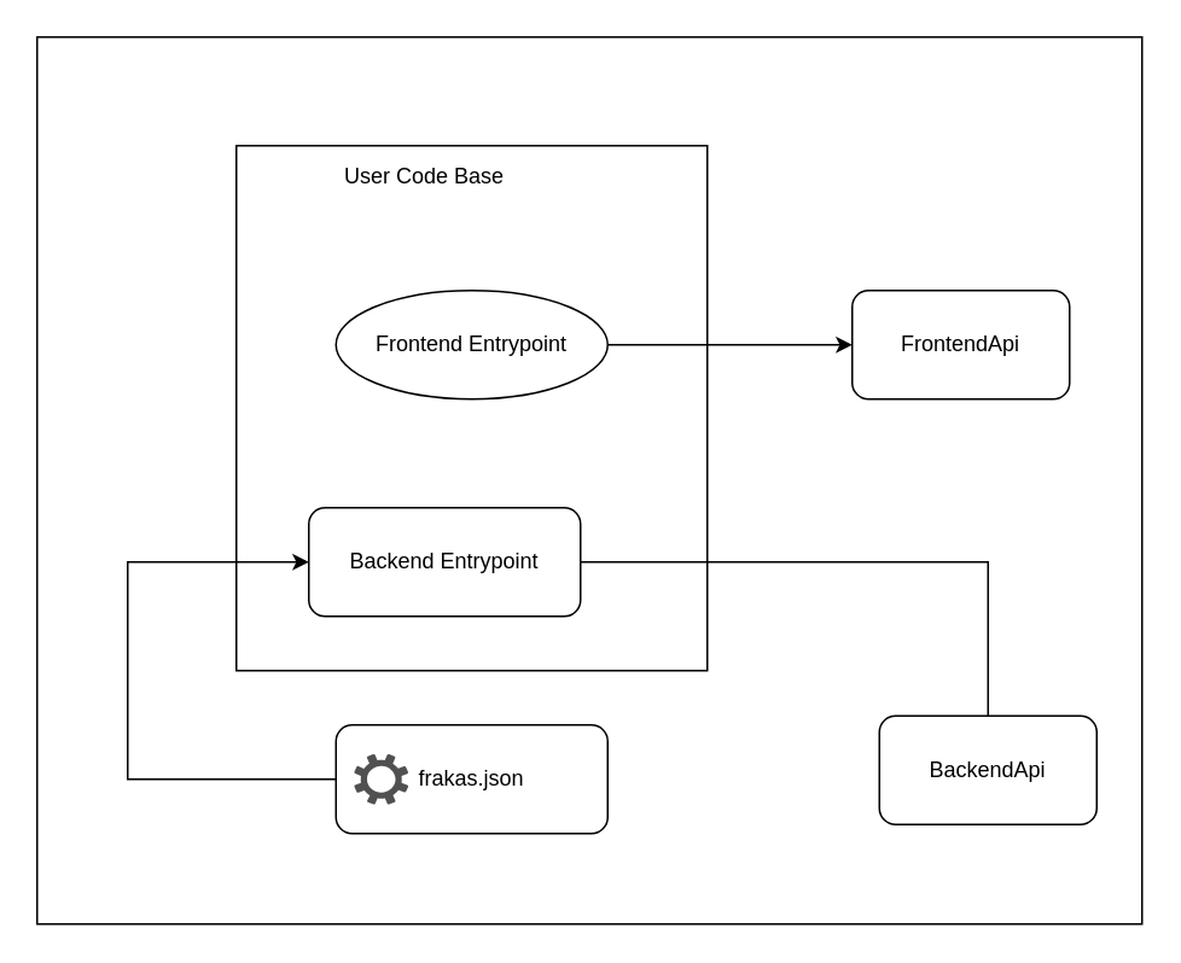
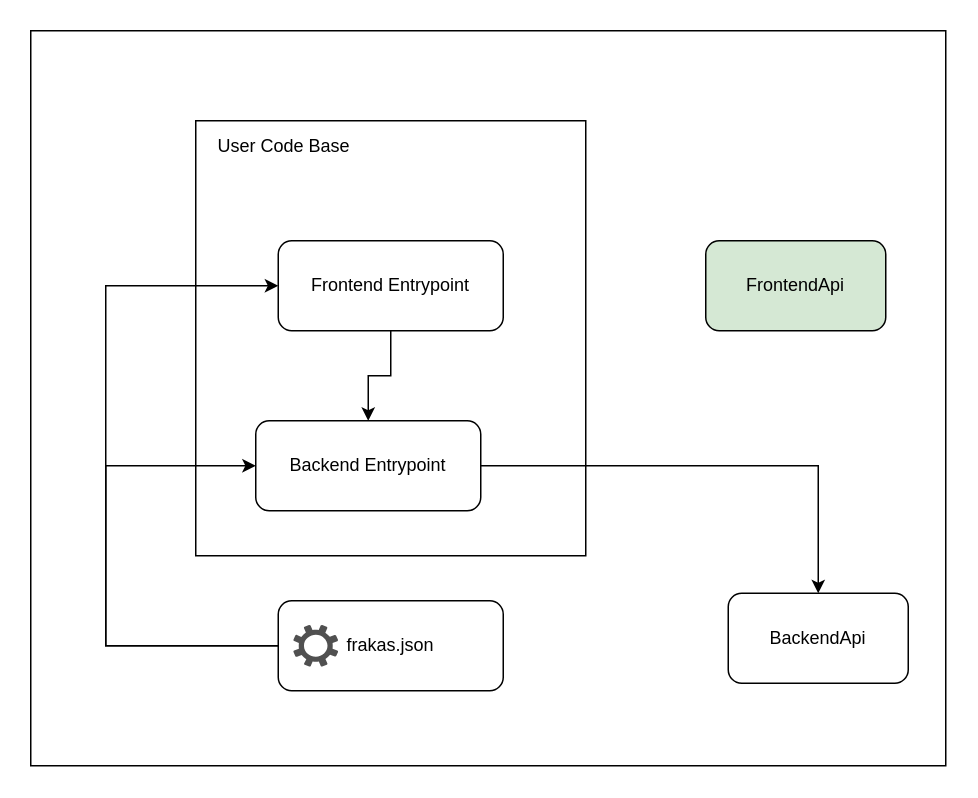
  <mxCell id="0" />
  <mxCell id="1" parent="0" />
  <mxCell id="2" value="" style="rounded=0;whiteSpace=wrap;html=1;" vertex="1" parent="1"><mxGeometry x="20" y="20" width="610" height="490" as="geometry" /></mxCell>
  <mxCell id="3" value="" style="rounded=0;whiteSpace=wrap;html=1;" parent="1" vertex="1"><mxGeometry x="130" y="80" width="260" height="290" as="geometry" /></mxCell>
- <mxCell id="4" value="FrontendApi" style="rounded=1;whiteSpace=wrap;html=1;" parent="1" vertex="1"><mxGeometry x="470" y="160" width="120" height="60" as="geometry" /></mxCell>
- <mxCell id="5" value="User Code Base" style="text;html=1;strokeColor=none;fillColor=none;spacing=5;spacingTop=-20;whiteSpace=wrap;overflow=hidden;rounded=0;" parent="1" vertex="1"><mxGeometry x="185" y="100" width="120" height="30" as="geometry" /></mxCell>
- <mxCell id="6" style="edgeStyle=orthogonalEdgeStyle;rounded=0;orthogonalLoop=1;jettySize=auto;html=1;entryX=0;entryY=0.5;entryDx=0;entryDy=0;" parent="1" source="7" target="4" edge="1"><mxGeometry relative="1" as="geometry" /></mxCell>
- <mxCell id="7" value="Frontend Entrypoint" style="ellipse;whiteSpace=wrap;html=1;" parent="1" vertex="1"><mxGeometry x="185" y="160" width="150" height="60" as="geometry" /></mxCell>
+ <mxCell id="4" value="FrontendApi" style="rounded=1;whiteSpace=wrap;html=1;fillColor=#d5e8d4;" parent="1" vertex="1"><mxGeometry x="470" y="160" width="120" height="60" as="geometry" /></mxCell>
+ <mxCell id="5" value="User Code Base" style="text;html=1;strokeColor=none;fillColor=none;spacing=5;spacingTop=-20;whiteSpace=wrap;overflow=hidden;rounded=0;" parent="1" vertex="1"><mxGeometry x="140" y="100" width="120" height="30" as="geometry" /></mxCell>
+ <mxCell id="6" style="edgeStyle=orthogonalEdgeStyle;rounded=0;orthogonalLoop=1;jettySize=auto;html=1;" parent="1" source="7" target="14" edge="1"><mxGeometry relative="1" as="geometry" /></mxCell>
+ <mxCell id="7" value="Frontend Entrypoint" style="rounded=1;whiteSpace=wrap;html=1;" parent="1" vertex="1"><mxGeometry x="185" y="160" width="150" height="60" as="geometry" /></mxCell>
  <mxCell id="8" value="BackendApi" style="rounded=1;whiteSpace=wrap;html=1;" parent="1" vertex="1"><mxGeometry x="485" y="395" width="120" height="60" as="geometry" /></mxCell>
+ <mxCell id="9" style="edgeStyle=orthogonalEdgeStyle;rounded=0;orthogonalLoop=1;jettySize=auto;html=1;entryX=0;entryY=0.5;entryDx=0;entryDy=0;" edge="1" parent="1" source="11" target="7"><mxGeometry relative="1" as="geometry"><Array as="points"><mxPoint x="70" y="430" /><mxPoint x="70" y="190" /></Array></mxGeometry></mxCell>
  <mxCell id="10" style="edgeStyle=orthogonalEdgeStyle;rounded=0;orthogonalLoop=1;jettySize=auto;html=1;entryX=0;entryY=0.5;entryDx=0;entryDy=0;" edge="1" parent="1" source="11" target="14"><mxGeometry relative="1" as="geometry"><Array as="points"><mxPoint x="70" y="430" /><mxPoint x="70" y="310" /></Array></mxGeometry></mxCell>
  <mxCell id="11" value="frakas.json" style="rounded=1;whiteSpace=wrap;html=1;" parent="1" vertex="1"><mxGeometry x="185" y="400" width="150" height="60" as="geometry" /></mxCell>
  <mxCell id="12" value="" style="sketch=0;pointerEvents=1;shadow=0;dashed=0;html=1;strokeColor=none;fillColor=#505050;labelPosition=center;verticalLabelPosition=bottom;verticalAlign=top;outlineConnect=0;align=center;shape=mxgraph.office.concepts.settings;" parent="1" vertex="1"><mxGeometry x="195" y="416" width="30" height="28" as="geometry" /></mxCell>
- <mxCell id="13" style="edgeStyle=orthogonalEdgeStyle;rounded=0;orthogonalLoop=1;jettySize=auto;html=1;endArrow=none;" parent="1" source="14" target="8" edge="1"><mxGeometry relative="1" as="geometry" /></mxCell>
+ <mxCell id="13" style="edgeStyle=orthogonalEdgeStyle;rounded=0;orthogonalLoop=1;jettySize=auto;html=1;" parent="1" source="14" target="8" edge="1"><mxGeometry relative="1" as="geometry" /></mxCell>
  <mxCell id="14" value="Backend Entrypoint" style="rounded=1;whiteSpace=wrap;html=1;" parent="1" vertex="1"><mxGeometry x="170" y="280" width="150" height="60" as="geometry" /></mxCell>
